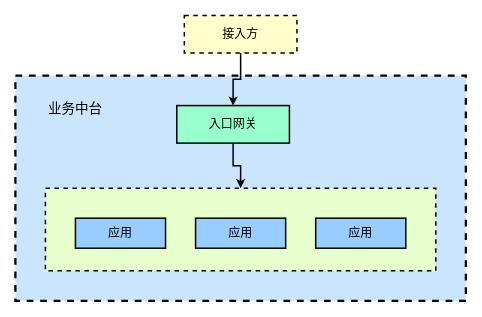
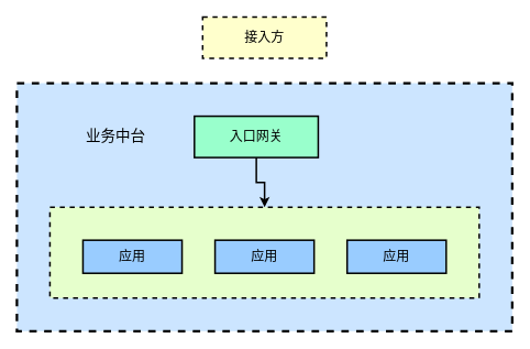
  <mxCell id="0" />
  <mxCell id="1" parent="0" />
  <mxCell id="2" value="" style="rounded=0;whiteSpace=wrap;html=1;fillColor=#CCE5FF;dashed=1;strokeWidth=3;" parent="1" vertex="1"><mxGeometry x="20" y="100" width="600" height="300" as="geometry" /></mxCell>
- <mxCell id="3" style="edgeStyle=orthogonalEdgeStyle;rounded=0;orthogonalLoop=1;jettySize=auto;html=1;exitX=0.5;exitY=1;exitDx=0;exitDy=0;fontSize=16;strokeWidth=2;" parent="1" source="4" target="6" edge="1"><mxGeometry relative="1" as="geometry" /></mxCell>
  <mxCell id="4" value="接入方" style="rounded=0;whiteSpace=wrap;html=1;strokeWidth=2;gradientColor=none;fontSize=16;fillColor=#FFFFCC;dashed=1;" parent="1" vertex="1"><mxGeometry x="245" y="20" width="150" height="50" as="geometry" /></mxCell>
  <mxCell id="5" style="edgeStyle=orthogonalEdgeStyle;rounded=0;orthogonalLoop=1;jettySize=auto;html=1;exitX=0.5;exitY=1;exitDx=0;exitDy=0;strokeWidth=2;" parent="1" source="6" target="7" edge="1"><mxGeometry relative="1" as="geometry"><mxPoint x="150" y="260" as="targetPoint" /></mxGeometry></mxCell>
  <mxCell id="6" value="入口网关" style="rounded=0;whiteSpace=wrap;html=1;strokeWidth=2;gradientColor=none;fontSize=16;fillColor=#99FFCC;" parent="1" vertex="1"><mxGeometry x="235" y="140" width="150" height="50" as="geometry" /></mxCell>
  <mxCell id="7" value="" style="rounded=0;whiteSpace=wrap;html=1;strokeWidth=2;fillColor=#E6FFCC;gradientColor=none;fontSize=16;dashed=1;" parent="1" vertex="1"><mxGeometry x="60" y="250" width="520" height="110" as="geometry" /></mxCell>
  <mxCell id="8" value="应用" style="rounded=0;whiteSpace=wrap;html=1;strokeWidth=2;fillColor=#99CCFF;gradientColor=none;fontSize=16;" parent="1" vertex="1"><mxGeometry x="100" y="290" width="120" height="40" as="geometry" /></mxCell>
  <mxCell id="9" value="应用" style="rounded=0;whiteSpace=wrap;html=1;strokeWidth=2;fillColor=#99CCFF;gradientColor=none;fontSize=16;" parent="1" vertex="1"><mxGeometry x="260" y="290" width="120" height="40" as="geometry" /></mxCell>
  <mxCell id="10" value="应用" style="rounded=0;whiteSpace=wrap;html=1;strokeWidth=2;fillColor=#99CCFF;gradientColor=none;fontSize=16;" parent="1" vertex="1"><mxGeometry x="420" y="290" width="120" height="40" as="geometry" /></mxCell>
- <mxCell id="11" value="&lt;font style=&quot;font-size: 18px;&quot;&gt;业务中台&lt;/font&gt;" style="text;html=1;strokeColor=none;fillColor=none;align=center;verticalAlign=middle;whiteSpace=wrap;rounded=0;fontSize=18;" parent="1" vertex="1"><mxGeometry x="60" y="130" width="80" height="30" as="geometry" /></mxCell>
+ <mxCell id="11" value="&lt;font style=&quot;font-size: 18px;&quot;&gt;业务中台&lt;/font&gt;" style="text;html=1;strokeColor=none;fillColor=none;align=center;verticalAlign=middle;whiteSpace=wrap;rounded=0;fontSize=18;" parent="1" vertex="1"><mxGeometry x="100" y="150" width="80" height="30" as="geometry" /></mxCell>
